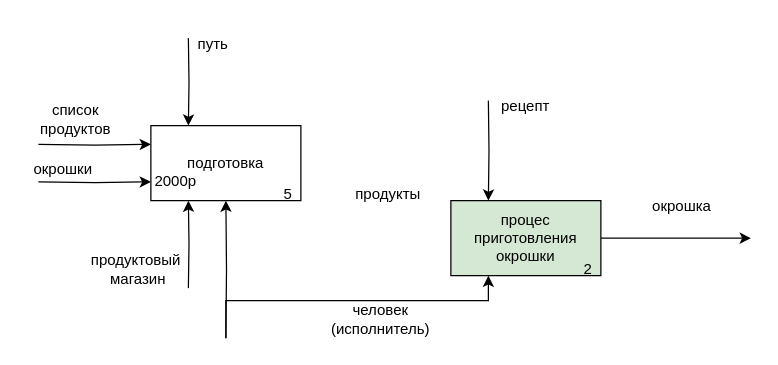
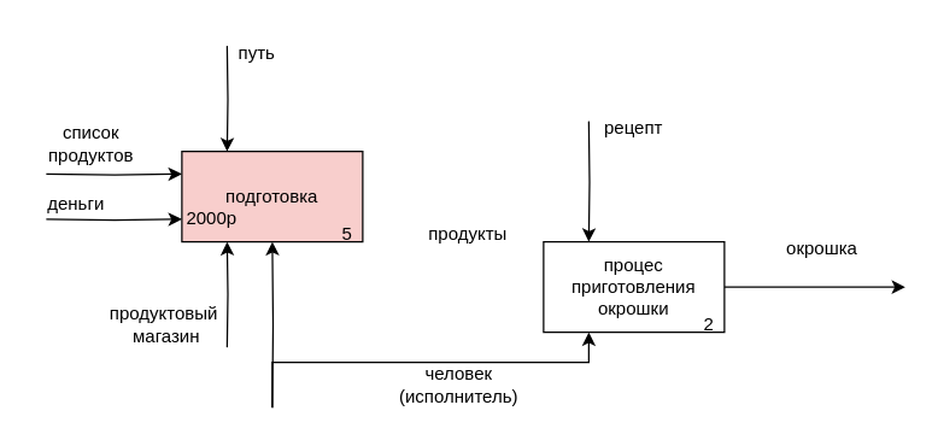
  <mxCell id="0" />
  <mxCell id="1" parent="0" />
- <mxCell id="2" value="подготовка" style="rounded=0;whiteSpace=wrap;html=1;" vertex="1" parent="1"><mxGeometry x="120" y="100" width="120" height="60" as="geometry" /></mxCell>
+ <mxCell id="2" value="подготовка" style="rounded=0;whiteSpace=wrap;html=1;fillColor=#f8cecc;" vertex="1" parent="1"><mxGeometry x="120" y="100" width="120" height="60" as="geometry" /></mxCell>
  <mxCell id="3" style="edgeStyle=orthogonalEdgeStyle;rounded=0;orthogonalLoop=1;jettySize=auto;html=1;exitX=1;exitY=0.25;exitDx=0;exitDy=0;entryX=0;entryY=0.25;entryDx=0;entryDy=0;" edge="1" parent="1" target="2"><mxGeometry relative="1" as="geometry"><mxPoint x="30" y="115" as="sourcePoint" /></mxGeometry></mxCell>
  <mxCell id="4" style="edgeStyle=orthogonalEdgeStyle;rounded=0;orthogonalLoop=1;jettySize=auto;html=1;exitX=1;exitY=0.75;exitDx=0;exitDy=0;entryX=0;entryY=0.75;entryDx=0;entryDy=0;" edge="1" parent="1" target="2"><mxGeometry relative="1" as="geometry"><mxPoint x="30" y="145" as="sourcePoint" /></mxGeometry></mxCell>
  <mxCell id="5" value="список продуктов" style="text;html=1;align=center;verticalAlign=middle;whiteSpace=wrap;rounded=0;" vertex="1" parent="1"><mxGeometry x="30" y="80" width="60" height="30" as="geometry" /></mxCell>
- <mxCell id="6" value="окрошки" style="text;html=1;align=center;verticalAlign=middle;whiteSpace=wrap;rounded=0;" vertex="1" parent="1"><mxGeometry x="20" y="120" width="60" height="30" as="geometry" /></mxCell>
+ <mxCell id="6" value="деньги" style="text;html=1;align=center;verticalAlign=middle;whiteSpace=wrap;rounded=0;" vertex="1" parent="1"><mxGeometry x="20" y="120" width="60" height="30" as="geometry" /></mxCell>
  <mxCell id="7" style="edgeStyle=orthogonalEdgeStyle;rounded=0;orthogonalLoop=1;jettySize=auto;html=1;exitX=0.25;exitY=1;exitDx=0;exitDy=0;entryX=0.25;entryY=0;entryDx=0;entryDy=0;" edge="1" parent="1" target="2"><mxGeometry relative="1" as="geometry"><mxPoint x="150" y="30" as="sourcePoint" /></mxGeometry></mxCell>
  <mxCell id="8" style="edgeStyle=orthogonalEdgeStyle;rounded=0;orthogonalLoop=1;jettySize=auto;html=1;entryX=0.25;entryY=1;entryDx=0;entryDy=0;" edge="1" parent="1" target="2"><mxGeometry relative="1" as="geometry"><mxPoint x="150" y="230" as="sourcePoint" /></mxGeometry></mxCell>
  <mxCell id="9" value="путь" style="text;html=1;align=center;verticalAlign=middle;whiteSpace=wrap;rounded=0;" vertex="1" parent="1"><mxGeometry x="140" y="20" width="60" height="30" as="geometry" /></mxCell>
  <mxCell id="10" style="edgeStyle=orthogonalEdgeStyle;rounded=0;orthogonalLoop=1;jettySize=auto;html=1;entryX=0.5;entryY=1;entryDx=0;entryDy=0;" edge="1" parent="1" target="2"><mxGeometry relative="1" as="geometry"><mxPoint x="180" y="270" as="sourcePoint" /></mxGeometry></mxCell>
  <mxCell id="11" value="продуктовый&amp;nbsp;&lt;div&gt;магазин&lt;/div&gt;" style="text;html=1;align=center;verticalAlign=middle;whiteSpace=wrap;rounded=0;" vertex="1" parent="1"><mxGeometry x="80" y="200" width="60" height="30" as="geometry" /></mxCell>
  <mxCell id="12" style="edgeStyle=orthogonalEdgeStyle;rounded=0;orthogonalLoop=1;jettySize=auto;html=1;exitX=0.25;exitY=0;exitDx=0;exitDy=0;entryX=0.25;entryY=1;entryDx=0;entryDy=0;" edge="1" parent="1" target="15"><mxGeometry relative="1" as="geometry"><mxPoint x="370" y="200" as="targetPoint" /><mxPoint x="180" y="270" as="sourcePoint" /><Array as="points"><mxPoint x="180" y="240" /><mxPoint x="390" y="240" /></Array></mxGeometry></mxCell>
  <mxCell id="13" value="человек&lt;div&gt;(исполнитель)&lt;/div&gt;" style="text;html=1;align=center;verticalAlign=middle;whiteSpace=wrap;rounded=0;" vertex="1" parent="1"><mxGeometry x="274" y="240" width="60" height="30" as="geometry" /></mxCell>
  <mxCell id="14" style="edgeStyle=orthogonalEdgeStyle;rounded=0;orthogonalLoop=1;jettySize=auto;html=1;" edge="1" parent="1" source="15"><mxGeometry relative="1" as="geometry"><mxPoint x="600" y="190" as="targetPoint" /></mxGeometry></mxCell>
- <mxCell id="15" value="процес приготовления окрошки" style="rounded=0;whiteSpace=wrap;html=1;fillColor=#d5e8d4;" vertex="1" parent="1"><mxGeometry x="360" y="160" width="120" height="60" as="geometry" /></mxCell>
+ <mxCell id="15" value="процес приготовления окрошки" style="rounded=0;whiteSpace=wrap;html=1;" vertex="1" parent="1"><mxGeometry x="360" y="160" width="120" height="60" as="geometry" /></mxCell>
  <mxCell id="16" value="продукты" style="text;html=1;align=center;verticalAlign=middle;whiteSpace=wrap;rounded=0;" vertex="1" parent="1"><mxGeometry x="280" y="140" width="60" height="30" as="geometry" /></mxCell>
  <mxCell id="17" value="2000р" style="text;html=1;align=center;verticalAlign=middle;whiteSpace=wrap;rounded=0;" vertex="1" parent="1"><mxGeometry x="110" y="130" width="60" height="30" as="geometry" /></mxCell>
  <mxCell id="18" value="5" style="text;html=1;align=center;verticalAlign=middle;whiteSpace=wrap;rounded=0;" vertex="1" parent="1"><mxGeometry x="200" y="140" width="60" height="30" as="geometry" /></mxCell>
  <mxCell id="19" value="2" style="text;html=1;align=center;verticalAlign=middle;whiteSpace=wrap;rounded=0;" vertex="1" parent="1"><mxGeometry x="440" y="200" width="60" height="30" as="geometry" /></mxCell>
  <mxCell id="20" value="окрошка" style="text;html=1;align=center;verticalAlign=middle;whiteSpace=wrap;rounded=0;" vertex="1" parent="1"><mxGeometry x="515" y="150" width="60" height="30" as="geometry" /></mxCell>
  <mxCell id="21" style="edgeStyle=orthogonalEdgeStyle;rounded=0;orthogonalLoop=1;jettySize=auto;html=1;exitX=0.25;exitY=1;exitDx=0;exitDy=0;entryX=0.25;entryY=0;entryDx=0;entryDy=0;" edge="1" parent="1" target="15"><mxGeometry relative="1" as="geometry"><mxPoint x="390" y="80" as="sourcePoint" /></mxGeometry></mxCell>
  <mxCell id="22" value="рецепт" style="text;html=1;align=center;verticalAlign=middle;whiteSpace=wrap;rounded=0;" vertex="1" parent="1"><mxGeometry x="390" y="70" width="60" height="30" as="geometry" /></mxCell>
